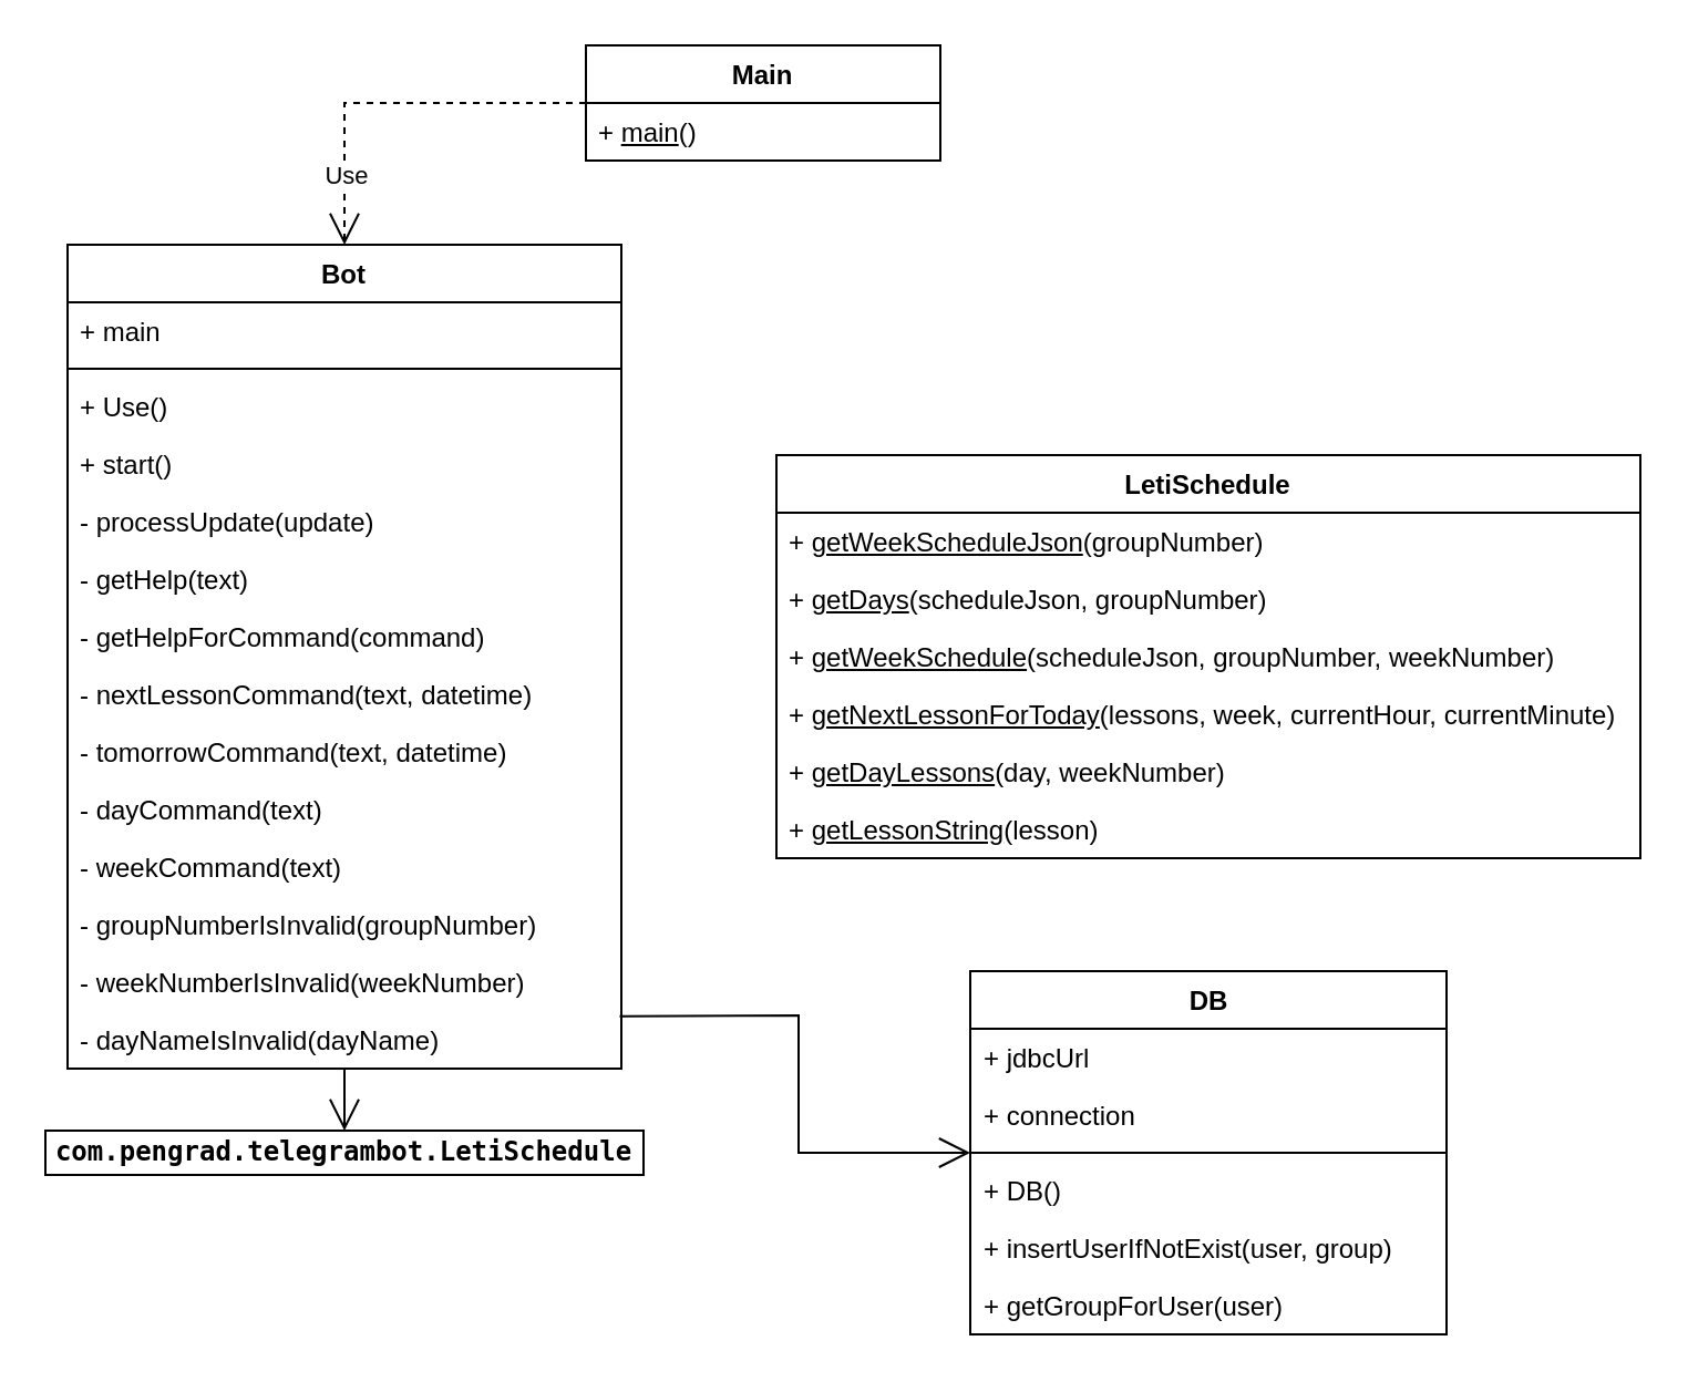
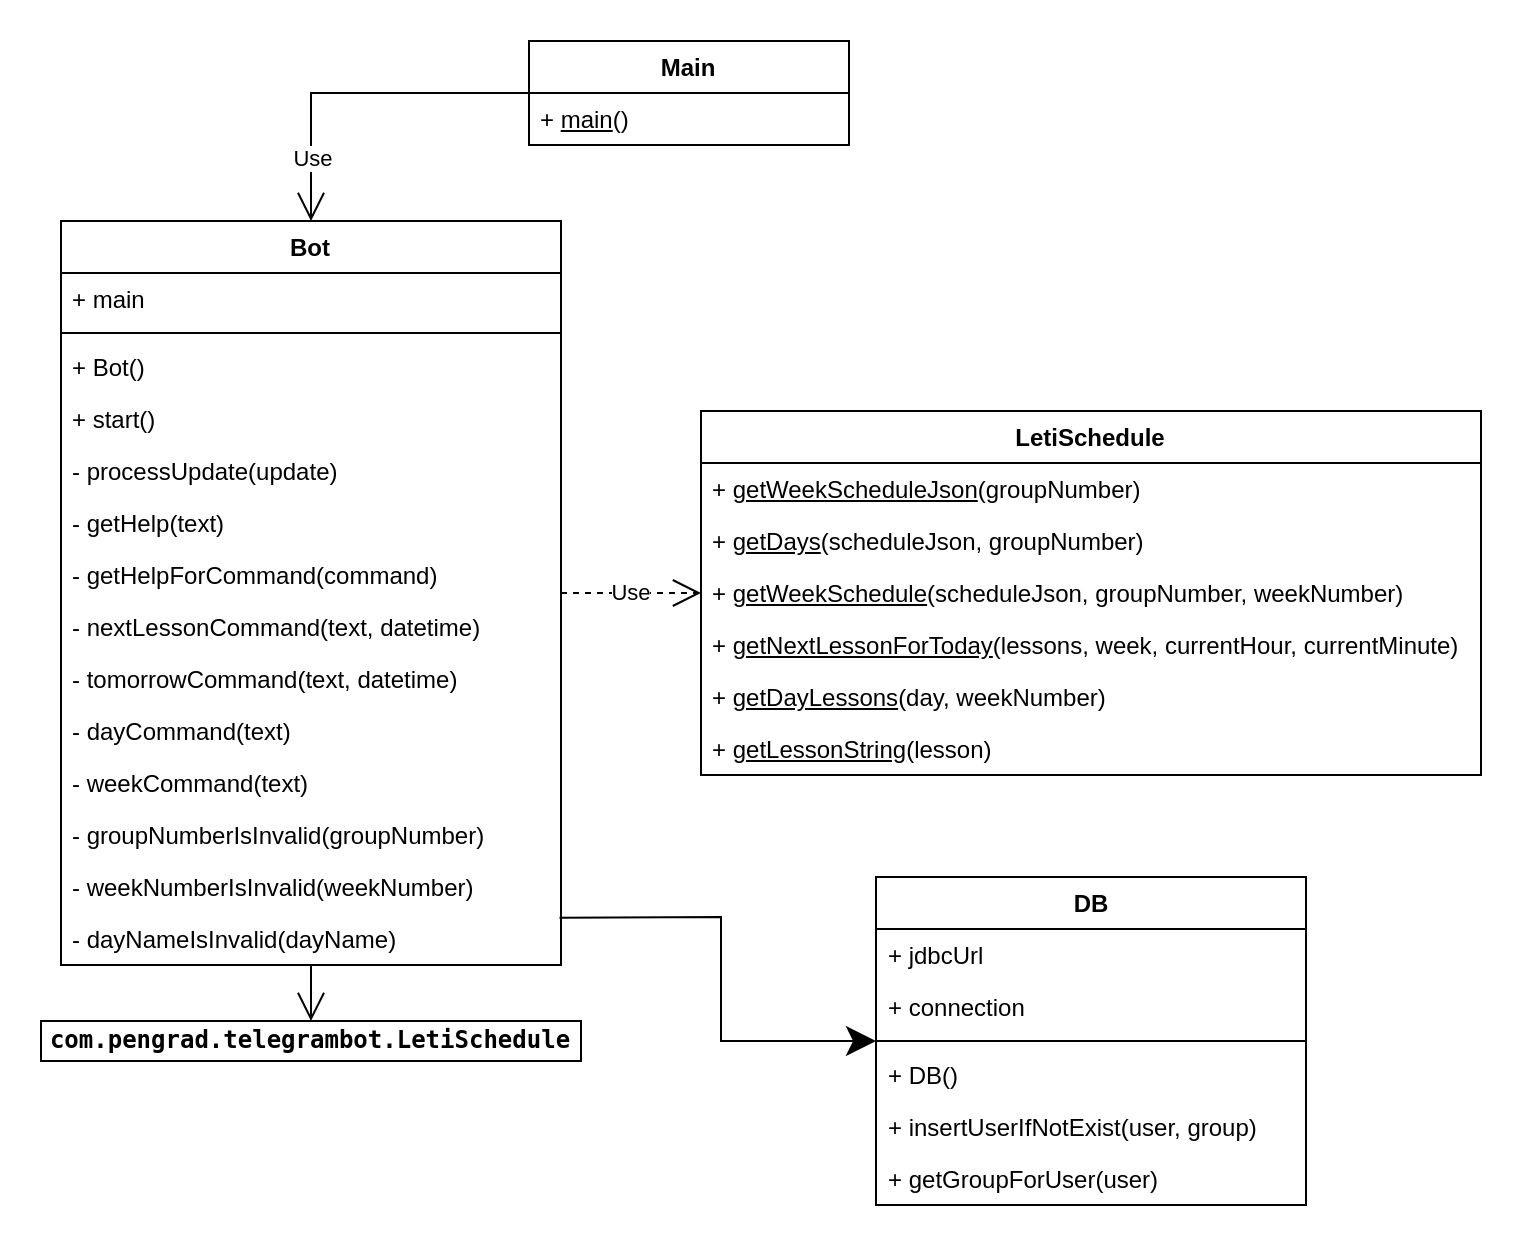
  <mxCell id="0" />
  <mxCell id="1" parent="0" />
  <mxCell id="2" value="Main" style="swimlane;fontStyle=1;align=center;verticalAlign=top;childLayout=stackLayout;horizontal=1;startSize=26;horizontalStack=0;resizeParent=1;resizeParentMax=0;resizeLast=0;collapsible=1;marginBottom=0;whiteSpace=wrap;html=1;" parent="1" vertex="1"><mxGeometry x="264" y="20" width="160" height="52" as="geometry" /></mxCell>
  <mxCell id="3" value="+ &lt;u&gt;main&lt;/u&gt;()" style="text;strokeColor=none;fillColor=none;align=left;verticalAlign=top;spacingLeft=4;spacingRight=4;overflow=hidden;rotatable=0;points=[[0,0.5],[1,0.5]];portConstraint=eastwest;whiteSpace=wrap;html=1;" parent="2" vertex="1"><mxGeometry y="26" width="160" height="26" as="geometry" /></mxCell>
  <mxCell id="4" value="Bot" style="swimlane;fontStyle=1;align=center;verticalAlign=top;childLayout=stackLayout;horizontal=1;startSize=26;horizontalStack=0;resizeParent=1;resizeParentMax=0;resizeLast=0;collapsible=1;marginBottom=0;whiteSpace=wrap;html=1;" parent="1" vertex="1"><mxGeometry x="30" y="110" width="250" height="372" as="geometry" /></mxCell>
  <mxCell id="5" value="+&amp;nbsp;main" style="text;strokeColor=none;fillColor=none;align=left;verticalAlign=top;spacingLeft=4;spacingRight=4;overflow=hidden;rotatable=0;points=[[0,0.5],[1,0.5]];portConstraint=eastwest;whiteSpace=wrap;html=1;" parent="4" vertex="1"><mxGeometry y="26" width="250" height="26" as="geometry" /></mxCell>
  <mxCell id="6" value="" style="line;strokeWidth=1;fillColor=none;align=left;verticalAlign=middle;spacingTop=-1;spacingLeft=3;spacingRight=3;rotatable=0;labelPosition=right;points=[];portConstraint=eastwest;strokeColor=inherit;" parent="4" vertex="1"><mxGeometry y="52" width="250" height="8" as="geometry" /></mxCell>
- <mxCell id="7" value="+&amp;nbsp;Use()" style="text;strokeColor=none;fillColor=none;align=left;verticalAlign=top;spacingLeft=4;spacingRight=4;overflow=hidden;rotatable=0;points=[[0,0.5],[1,0.5]];portConstraint=eastwest;whiteSpace=wrap;html=1;" parent="4" vertex="1"><mxGeometry y="60" width="250" height="26" as="geometry" /></mxCell>
+ <mxCell id="7" value="+&amp;nbsp;Bot()" style="text;strokeColor=none;fillColor=none;align=left;verticalAlign=top;spacingLeft=4;spacingRight=4;overflow=hidden;rotatable=0;points=[[0,0.5],[1,0.5]];portConstraint=eastwest;whiteSpace=wrap;html=1;" parent="4" vertex="1"><mxGeometry y="60" width="250" height="26" as="geometry" /></mxCell>
  <mxCell id="8" value="+ start()" style="text;strokeColor=none;fillColor=none;align=left;verticalAlign=top;spacingLeft=4;spacingRight=4;overflow=hidden;rotatable=0;points=[[0,0.5],[1,0.5]];portConstraint=eastwest;whiteSpace=wrap;html=1;" parent="4" vertex="1"><mxGeometry y="86" width="250" height="26" as="geometry" /></mxCell>
  <mxCell id="9" value="-&amp;nbsp;processUpdate(update)" style="text;strokeColor=none;fillColor=none;align=left;verticalAlign=top;spacingLeft=4;spacingRight=4;overflow=hidden;rotatable=0;points=[[0,0.5],[1,0.5]];portConstraint=eastwest;whiteSpace=wrap;html=1;" parent="4" vertex="1"><mxGeometry y="112" width="250" height="26" as="geometry" /></mxCell>
  <mxCell id="10" value="-&amp;nbsp;getHelp(text)" style="text;strokeColor=none;fillColor=none;align=left;verticalAlign=top;spacingLeft=4;spacingRight=4;overflow=hidden;rotatable=0;points=[[0,0.5],[1,0.5]];portConstraint=eastwest;whiteSpace=wrap;html=1;" parent="4" vertex="1"><mxGeometry y="138" width="250" height="26" as="geometry" /></mxCell>
  <mxCell id="11" value="-&amp;nbsp;getHelpForCommand(command)" style="text;strokeColor=none;fillColor=none;align=left;verticalAlign=top;spacingLeft=4;spacingRight=4;overflow=hidden;rotatable=0;points=[[0,0.5],[1,0.5]];portConstraint=eastwest;whiteSpace=wrap;html=1;" parent="4" vertex="1"><mxGeometry y="164" width="250" height="26" as="geometry" /></mxCell>
  <mxCell id="12" value="-&amp;nbsp;nextLessonCommand(text, datetime)" style="text;strokeColor=none;fillColor=none;align=left;verticalAlign=top;spacingLeft=4;spacingRight=4;overflow=hidden;rotatable=0;points=[[0,0.5],[1,0.5]];portConstraint=eastwest;whiteSpace=wrap;html=1;" parent="4" vertex="1"><mxGeometry y="190" width="250" height="26" as="geometry" /></mxCell>
  <mxCell id="13" value="-&amp;nbsp;tomorrowCommand(text, datetime)" style="text;strokeColor=none;fillColor=none;align=left;verticalAlign=top;spacingLeft=4;spacingRight=4;overflow=hidden;rotatable=0;points=[[0,0.5],[1,0.5]];portConstraint=eastwest;whiteSpace=wrap;html=1;" parent="4" vertex="1"><mxGeometry y="216" width="250" height="26" as="geometry" /></mxCell>
  <mxCell id="14" value="-&amp;nbsp;dayCommand(text)" style="text;strokeColor=none;fillColor=none;align=left;verticalAlign=top;spacingLeft=4;spacingRight=4;overflow=hidden;rotatable=0;points=[[0,0.5],[1,0.5]];portConstraint=eastwest;whiteSpace=wrap;html=1;" parent="4" vertex="1"><mxGeometry y="242" width="250" height="26" as="geometry" /></mxCell>
  <mxCell id="15" value="-&amp;nbsp;weekCommand(text)" style="text;strokeColor=none;fillColor=none;align=left;verticalAlign=top;spacingLeft=4;spacingRight=4;overflow=hidden;rotatable=0;points=[[0,0.5],[1,0.5]];portConstraint=eastwest;whiteSpace=wrap;html=1;" parent="4" vertex="1"><mxGeometry y="268" width="250" height="26" as="geometry" /></mxCell>
  <mxCell id="16" value="-&amp;nbsp;groupNumberIsInvalid(groupNumber)" style="text;strokeColor=none;fillColor=none;align=left;verticalAlign=top;spacingLeft=4;spacingRight=4;overflow=hidden;rotatable=0;points=[[0,0.5],[1,0.5]];portConstraint=eastwest;whiteSpace=wrap;html=1;" parent="4" vertex="1"><mxGeometry y="294" width="250" height="26" as="geometry" /></mxCell>
  <mxCell id="17" value="-&amp;nbsp;weekNumberIsInvalid(weekNumber)" style="text;strokeColor=none;fillColor=none;align=left;verticalAlign=top;spacingLeft=4;spacingRight=4;overflow=hidden;rotatable=0;points=[[0,0.5],[1,0.5]];portConstraint=eastwest;whiteSpace=wrap;html=1;" parent="4" vertex="1"><mxGeometry y="320" width="250" height="26" as="geometry" /></mxCell>
  <mxCell id="18" value="-&amp;nbsp;dayNameIsInvalid(dayName)" style="text;strokeColor=none;fillColor=none;align=left;verticalAlign=top;spacingLeft=4;spacingRight=4;overflow=hidden;rotatable=0;points=[[0,0.5],[1,0.5]];portConstraint=eastwest;whiteSpace=wrap;html=1;" parent="4" vertex="1"><mxGeometry y="346" width="250" height="26" as="geometry" /></mxCell>
  <mxCell id="19" value="LetiSchedule" style="swimlane;fontStyle=1;align=center;verticalAlign=top;childLayout=stackLayout;horizontal=1;startSize=26;horizontalStack=0;resizeParent=1;resizeParentMax=0;resizeLast=0;collapsible=1;marginBottom=0;whiteSpace=wrap;html=1;" parent="1" vertex="1"><mxGeometry x="350" y="205" width="390" height="182" as="geometry" /></mxCell>
  <mxCell id="20" value="+&amp;nbsp;&lt;u&gt;getWeekScheduleJson&lt;/u&gt;(groupNumber)" style="text;strokeColor=none;fillColor=none;align=left;verticalAlign=top;spacingLeft=4;spacingRight=4;overflow=hidden;rotatable=0;points=[[0,0.5],[1,0.5]];portConstraint=eastwest;whiteSpace=wrap;html=1;" parent="19" vertex="1"><mxGeometry y="26" width="390" height="26" as="geometry" /></mxCell>
  <mxCell id="21" value="+&amp;nbsp;&lt;u&gt;getDays&lt;/u&gt;(scheduleJson, groupNumber)" style="text;strokeColor=none;fillColor=none;align=left;verticalAlign=top;spacingLeft=4;spacingRight=4;overflow=hidden;rotatable=0;points=[[0,0.5],[1,0.5]];portConstraint=eastwest;whiteSpace=wrap;html=1;" parent="19" vertex="1"><mxGeometry y="52" width="390" height="26" as="geometry" /></mxCell>
  <mxCell id="22" value="+&amp;nbsp;&lt;u&gt;getWeekSchedule&lt;/u&gt;(scheduleJson, groupNumber, weekNumber)" style="text;strokeColor=none;fillColor=none;align=left;verticalAlign=top;spacingLeft=4;spacingRight=4;overflow=hidden;rotatable=0;points=[[0,0.5],[1,0.5]];portConstraint=eastwest;whiteSpace=wrap;html=1;" parent="19" vertex="1"><mxGeometry y="78" width="390" height="26" as="geometry" /></mxCell>
  <mxCell id="23" value="+&amp;nbsp;&lt;u&gt;getNextLessonForToday&lt;/u&gt;(lessons, week, currentHour, currentMinute)" style="text;strokeColor=none;fillColor=none;align=left;verticalAlign=top;spacingLeft=4;spacingRight=4;overflow=hidden;rotatable=0;points=[[0,0.5],[1,0.5]];portConstraint=eastwest;whiteSpace=wrap;html=1;" parent="19" vertex="1"><mxGeometry y="104" width="390" height="26" as="geometry" /></mxCell>
  <mxCell id="24" value="+&amp;nbsp;&lt;u&gt;getDayLessons&lt;/u&gt;(day, weekNumber)" style="text;strokeColor=none;fillColor=none;align=left;verticalAlign=top;spacingLeft=4;spacingRight=4;overflow=hidden;rotatable=0;points=[[0,0.5],[1,0.5]];portConstraint=eastwest;whiteSpace=wrap;html=1;" parent="19" vertex="1"><mxGeometry y="130" width="390" height="26" as="geometry" /></mxCell>
  <mxCell id="25" value="+&amp;nbsp;&lt;u&gt;getLessonString&lt;/u&gt;(lesson)" style="text;strokeColor=none;fillColor=none;align=left;verticalAlign=top;spacingLeft=4;spacingRight=4;overflow=hidden;rotatable=0;points=[[0,0.5],[1,0.5]];portConstraint=eastwest;whiteSpace=wrap;html=1;" parent="19" vertex="1"><mxGeometry y="156" width="390" height="26" as="geometry" /></mxCell>
- <mxCell id="26" value="Use" style="endArrow=open;endSize=12;dashed=1;html=1;rounded=0;" parent="1" source="2" target="4" edge="1"><mxGeometry x="0.643" y="1" width="160" relative="1" as="geometry"><mxPoint x="250" y="250" as="sourcePoint" /><mxPoint x="410" y="250" as="targetPoint" /><Array as="points"><mxPoint x="155" y="46" /></Array><mxPoint as="offset" /></mxGeometry></mxCell>
+ <mxCell id="26" value="Use" style="endArrow=open;endSize=12;dashed=0;html=1;rounded=0;" parent="1" source="2" target="4" edge="1"><mxGeometry x="0.643" y="1" width="160" relative="1" as="geometry"><mxPoint x="250" y="250" as="sourcePoint" /><mxPoint x="410" y="250" as="targetPoint" /><Array as="points"><mxPoint x="155" y="46" /></Array><mxPoint as="offset" /></mxGeometry></mxCell>
+ <mxCell id="27" value="Use" style="endArrow=open;endSize=12;dashed=1;html=1;rounded=0;" parent="1" source="4" target="19" edge="1"><mxGeometry width="160" relative="1" as="geometry"><mxPoint x="250" y="250" as="sourcePoint" /><mxPoint x="410" y="250" as="targetPoint" /></mxGeometry></mxCell>
  <mxCell id="28" value="&lt;div style=&quot;&quot;&gt;&lt;pre style=&quot;&quot;&gt;&lt;font face=&quot;JetBrains Mono, monospace&quot;&gt;&lt;b&gt;com.pengrad.telegrambot.LetiSchedule&lt;/b&gt;&lt;br&gt;&lt;/font&gt;&lt;/pre&gt;&lt;/div&gt;" style="html=1;whiteSpace=wrap;" parent="1" vertex="1"><mxGeometry x="20" y="510" width="270" height="20" as="geometry" /></mxCell>
  <mxCell id="29" value="" style="endArrow=open;endFill=1;endSize=12;html=1;rounded=0;" parent="1" source="4" target="28" edge="1"><mxGeometry width="160" relative="1" as="geometry"><mxPoint x="250" y="340" as="sourcePoint" /><mxPoint x="410" y="340" as="targetPoint" /><Array as="points" /></mxGeometry></mxCell>
  <mxCell id="30" value="DB" style="swimlane;fontStyle=1;align=center;verticalAlign=top;childLayout=stackLayout;horizontal=1;startSize=26;horizontalStack=0;resizeParent=1;resizeParentMax=0;resizeLast=0;collapsible=1;marginBottom=0;whiteSpace=wrap;html=1;" vertex="1" parent="1"><mxGeometry x="437.5" y="438" width="215" height="164" as="geometry" /></mxCell>
  <mxCell id="31" value="+ jdbcUrl" style="text;strokeColor=none;fillColor=none;align=left;verticalAlign=top;spacingLeft=4;spacingRight=4;overflow=hidden;rotatable=0;points=[[0,0.5],[1,0.5]];portConstraint=eastwest;whiteSpace=wrap;html=1;" vertex="1" parent="30"><mxGeometry y="26" width="215" height="26" as="geometry" /></mxCell>
  <mxCell id="32" value="+ connection" style="text;strokeColor=none;fillColor=none;align=left;verticalAlign=top;spacingLeft=4;spacingRight=4;overflow=hidden;rotatable=0;points=[[0,0.5],[1,0.5]];portConstraint=eastwest;whiteSpace=wrap;html=1;" vertex="1" parent="30"><mxGeometry y="52" width="215" height="26" as="geometry" /></mxCell>
  <mxCell id="33" value="" style="line;strokeWidth=1;fillColor=none;align=left;verticalAlign=middle;spacingTop=-1;spacingLeft=3;spacingRight=3;rotatable=0;labelPosition=right;points=[];portConstraint=eastwest;strokeColor=inherit;" vertex="1" parent="30"><mxGeometry y="78" width="215" height="8" as="geometry" /></mxCell>
  <mxCell id="34" value="+&amp;nbsp;DB()" style="text;strokeColor=none;fillColor=none;align=left;verticalAlign=top;spacingLeft=4;spacingRight=4;overflow=hidden;rotatable=0;points=[[0,0.5],[1,0.5]];portConstraint=eastwest;whiteSpace=wrap;html=1;" vertex="1" parent="30"><mxGeometry y="86" width="215" height="26" as="geometry" /></mxCell>
  <mxCell id="35" value="+&amp;nbsp;insertUserIfNotExist(user, group)" style="text;strokeColor=none;fillColor=none;align=left;verticalAlign=top;spacingLeft=4;spacingRight=4;overflow=hidden;rotatable=0;points=[[0,0.5],[1,0.5]];portConstraint=eastwest;whiteSpace=wrap;html=1;" vertex="1" parent="30"><mxGeometry y="112" width="215" height="26" as="geometry" /></mxCell>
  <mxCell id="36" value="+&amp;nbsp;getGroupForUser(user)" style="text;strokeColor=none;fillColor=none;align=left;verticalAlign=top;spacingLeft=4;spacingRight=4;overflow=hidden;rotatable=0;points=[[0,0.5],[1,0.5]];portConstraint=eastwest;whiteSpace=wrap;html=1;" vertex="1" parent="30"><mxGeometry y="138" width="215" height="26" as="geometry" /></mxCell>
- <mxCell id="37" value="" style="endArrow=open;endFill=1;endSize=12;html=1;rounded=0;exitX=0.997;exitY=0.092;exitDx=0;exitDy=0;exitPerimeter=0;" edge="1" parent="1" source="18" target="30"><mxGeometry width="160" relative="1" as="geometry"><mxPoint x="250" y="300" as="sourcePoint" /><mxPoint x="410" y="300" as="targetPoint" /><Array as="points"><mxPoint x="360" y="458" /><mxPoint x="360" y="520" /></Array></mxGeometry></mxCell>
+ <mxCell id="37" value="" style="endArrow=classic;endFill=1;endSize=12;html=1;rounded=0;exitX=0.997;exitY=0.092;exitDx=0;exitDy=0;exitPerimeter=0;" edge="1" parent="1" source="18" target="30"><mxGeometry width="160" relative="1" as="geometry"><mxPoint x="250" y="300" as="sourcePoint" /><mxPoint x="410" y="300" as="targetPoint" /><Array as="points"><mxPoint x="360" y="458" /><mxPoint x="360" y="520" /></Array></mxGeometry></mxCell>
